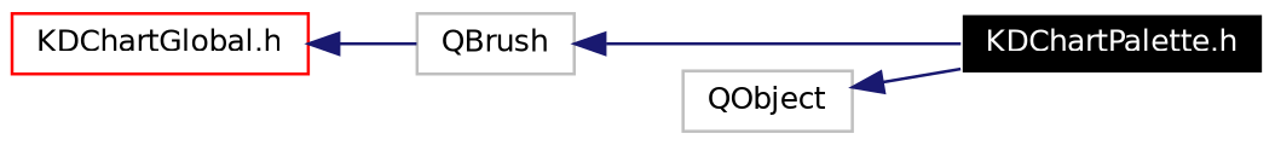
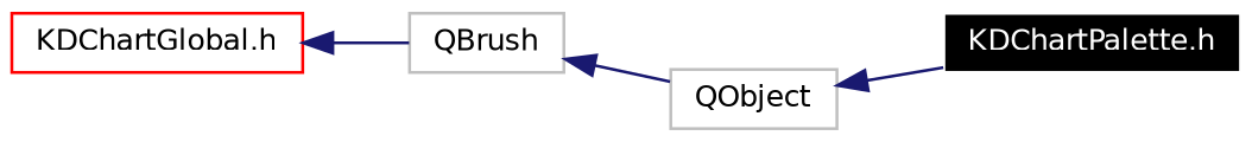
  digraph {
    rankdir=LR
    node [color=grey75 fontname=Helvetica fontsize=10 shape=record]
    edge [color=midnightblue dir=back fontname=Helvetica fontsize=10 labelfontname=Helvetica labelfontsize=10 style=solid]
    n1 [color=white fillcolor=black fontcolor=white height=0.2 label="KDChartPalette.h" style=filled width=0.4]
    n2 [height=0.2 label=QObject width=0.4]
    n3 [height=0.2 label=QBrush width=0.4]
    n4 [color=red height=0.2 label="KDChartGlobal.h" width=0.4]
    n2 -> n1
-   n3 -> n1
+   n3 -> n2
    n4 -> n3
  }
